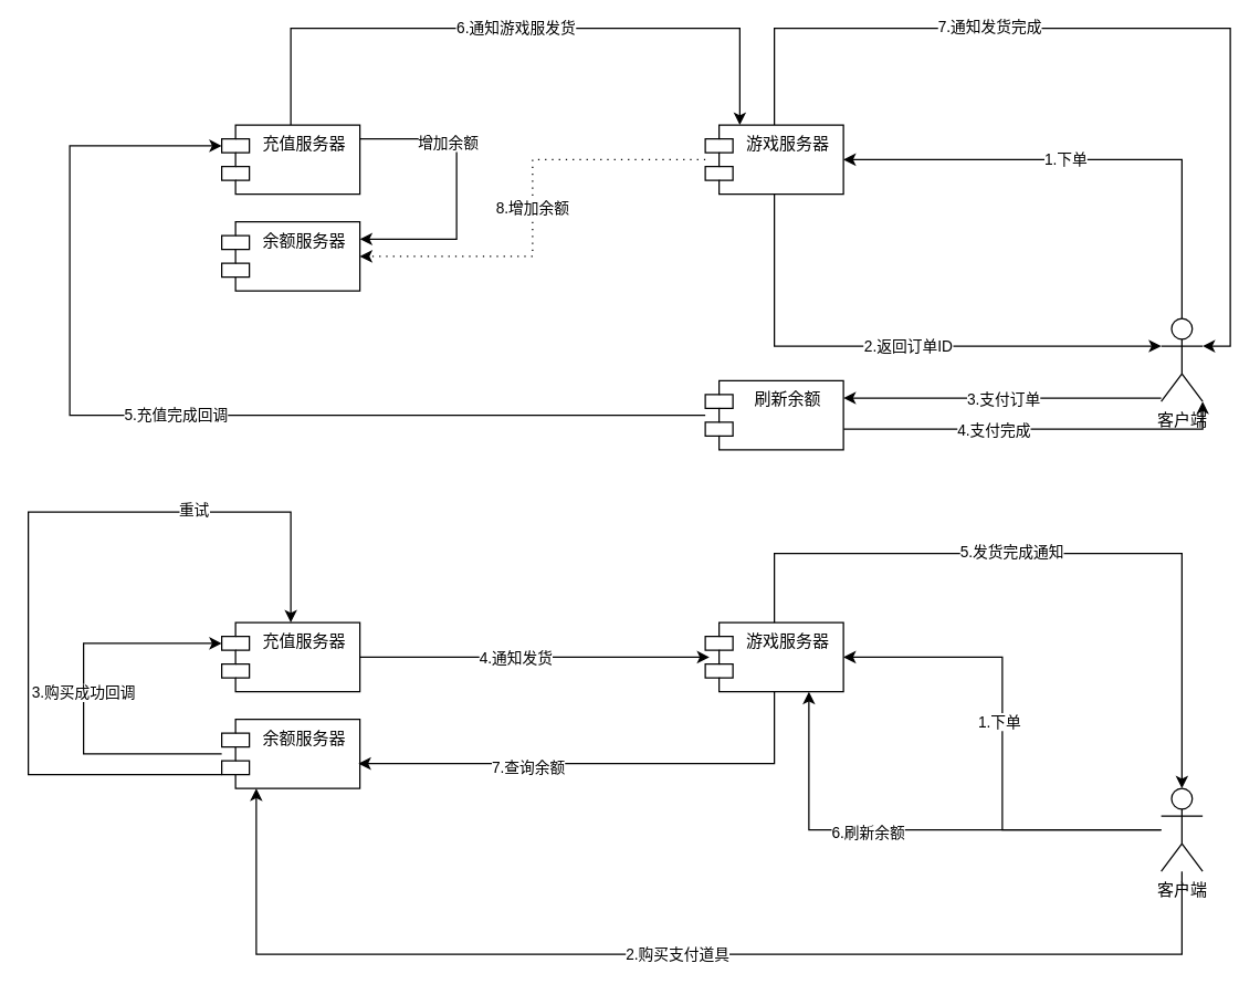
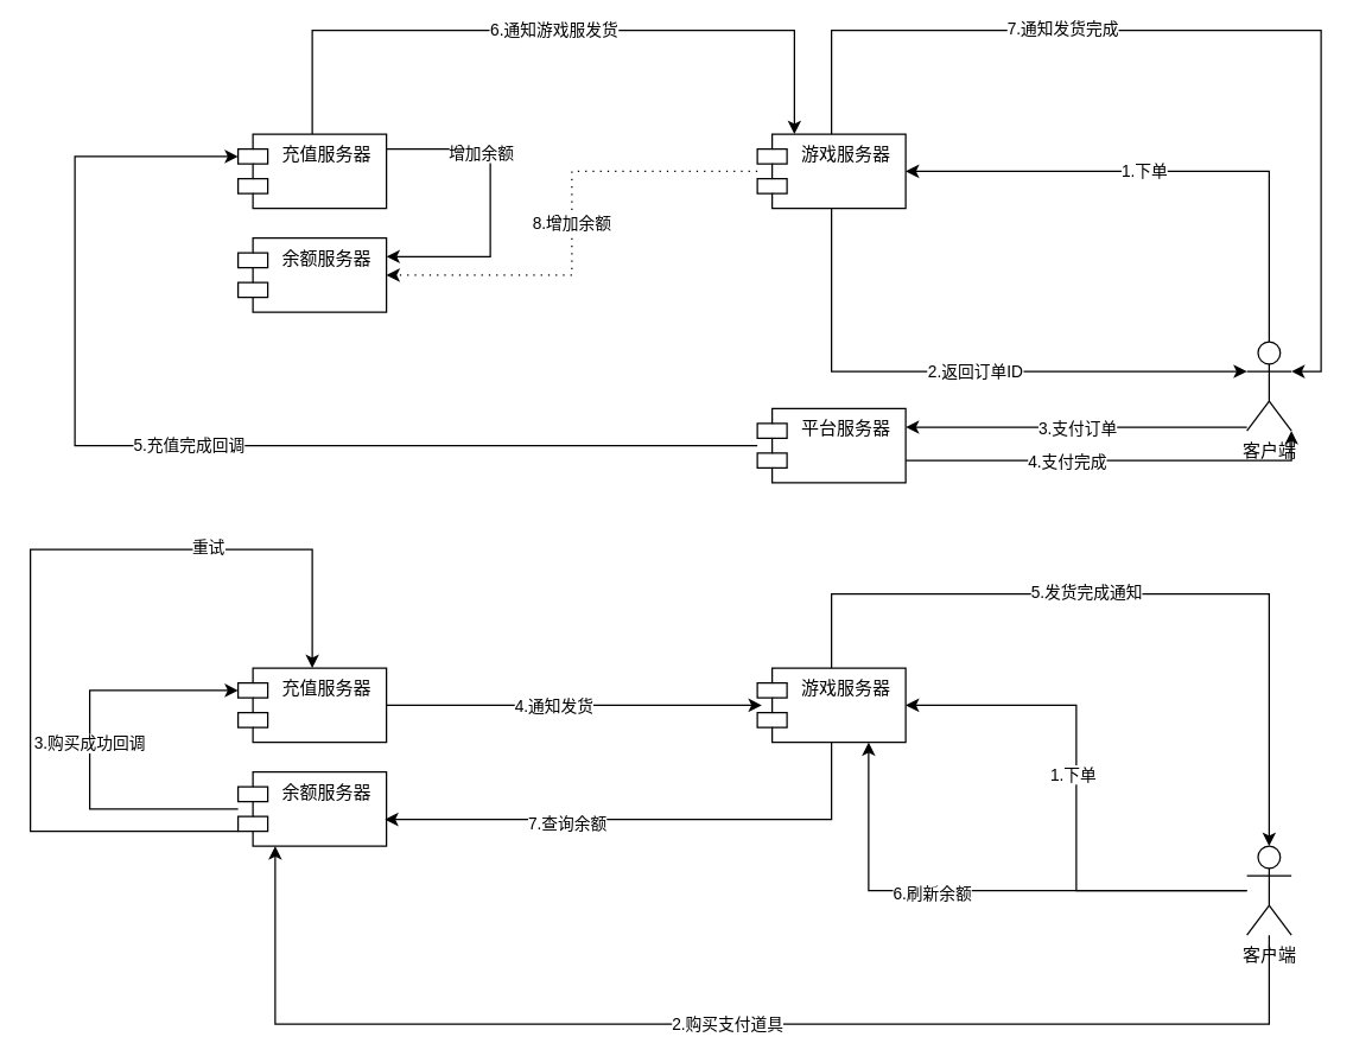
  <mxCell id="0" />
  <mxCell id="1" parent="0" />
  <mxCell id="2" value="6.通知游戏服发货" style="edgeStyle=orthogonalEdgeStyle;rounded=0;orthogonalLoop=1;jettySize=auto;html=1;entryX=0.25;entryY=0;entryDx=0;entryDy=0;" parent="1" source="5" target="12" edge="1"><mxGeometry relative="1" as="geometry"><Array as="points"><mxPoint x="210" y="20" /><mxPoint x="535" y="20" /></Array></mxGeometry></mxCell>
  <mxCell id="3" style="edgeStyle=orthogonalEdgeStyle;rounded=0;orthogonalLoop=1;jettySize=auto;html=1;entryX=1;entryY=0.25;entryDx=0;entryDy=0;" edge="1" parent="1" source="5" target="6"><mxGeometry relative="1" as="geometry"><Array as="points"><mxPoint x="330" y="100" /><mxPoint x="330" y="173" /></Array></mxGeometry></mxCell>
  <mxCell id="4" value="增加余额" style="edgeLabel;html=1;align=center;verticalAlign=middle;resizable=0;points=[];" vertex="1" connectable="0" parent="3"><mxGeometry x="-0.407" y="-2" relative="1" as="geometry"><mxPoint as="offset" /></mxGeometry></mxCell>
  <mxCell id="5" value="充值服务器" style="shape=module;align=left;spacingLeft=20;align=center;verticalAlign=top;" parent="1" vertex="1"><mxGeometry x="160" y="90" width="100" height="50" as="geometry" /></mxCell>
  <mxCell id="6" value="余额服务器" style="shape=module;align=left;spacingLeft=20;align=center;verticalAlign=top;" parent="1" vertex="1"><mxGeometry x="160" y="160" width="100" height="50" as="geometry" /></mxCell>
  <mxCell id="7" style="edgeStyle=orthogonalEdgeStyle;rounded=0;orthogonalLoop=1;jettySize=auto;html=1;entryX=0;entryY=0.333;entryDx=0;entryDy=0;entryPerimeter=0;" parent="1" source="12" target="17" edge="1"><mxGeometry relative="1" as="geometry"><Array as="points"><mxPoint x="560" y="250" /></Array></mxGeometry></mxCell>
  <mxCell id="8" value="2.返回订单ID" style="edgeLabel;html=1;align=center;verticalAlign=middle;resizable=0;points=[];" parent="7" vertex="1" connectable="0"><mxGeometry x="0.061" relative="1" as="geometry"><mxPoint as="offset" /></mxGeometry></mxCell>
  <mxCell id="9" style="edgeStyle=orthogonalEdgeStyle;rounded=0;orthogonalLoop=1;jettySize=auto;html=1;entryX=1;entryY=0.333;entryDx=0;entryDy=0;entryPerimeter=0;" parent="1" source="12" target="17" edge="1"><mxGeometry relative="1" as="geometry"><Array as="points"><mxPoint x="560" y="20" /><mxPoint x="890" y="20" /><mxPoint x="890" y="250" /></Array></mxGeometry></mxCell>
  <mxCell id="10" value="7.通知发货完成" style="edgeLabel;html=1;align=center;verticalAlign=middle;resizable=0;points=[];" parent="9" vertex="1" connectable="0"><mxGeometry x="-0.307" y="2" relative="1" as="geometry"><mxPoint as="offset" /></mxGeometry></mxCell>
  <mxCell id="11" value="8.增加余额" style="edgeStyle=orthogonalEdgeStyle;rounded=0;orthogonalLoop=1;jettySize=auto;html=1;entryX=1;entryY=0.5;entryDx=0;entryDy=0;dashed=1;dashPattern=1 4;" parent="1" source="12" target="6" edge="1"><mxGeometry relative="1" as="geometry" /></mxCell>
  <mxCell id="12" value="游戏服务器" style="shape=module;align=left;spacingLeft=20;align=center;verticalAlign=top;" parent="1" vertex="1"><mxGeometry x="510" y="90" width="100" height="50" as="geometry" /></mxCell>
  <mxCell id="13" style="edgeStyle=orthogonalEdgeStyle;rounded=0;orthogonalLoop=1;jettySize=auto;html=1;" parent="1" source="17" edge="1"><mxGeometry relative="1" as="geometry"><mxPoint x="610" y="115" as="targetPoint" /><Array as="points"><mxPoint x="855" y="115" /></Array></mxGeometry></mxCell>
  <mxCell id="14" value="1.下单" style="edgeLabel;html=1;align=center;verticalAlign=middle;resizable=0;points=[];" parent="13" vertex="1" connectable="0"><mxGeometry x="0.111" y="-1" relative="1" as="geometry"><mxPoint as="offset" /></mxGeometry></mxCell>
  <mxCell id="15" style="edgeStyle=orthogonalEdgeStyle;rounded=0;orthogonalLoop=1;jettySize=auto;html=1;entryX=1;entryY=0.25;entryDx=0;entryDy=0;" parent="1" source="17" target="21" edge="1"><mxGeometry relative="1" as="geometry"><Array as="points"><mxPoint x="725" y="288" /></Array></mxGeometry></mxCell>
  <mxCell id="16" value="3.支付订单" style="edgeLabel;html=1;align=center;verticalAlign=middle;resizable=0;points=[];" parent="15" vertex="1" connectable="0"><mxGeometry y="1" relative="1" as="geometry"><mxPoint as="offset" /></mxGeometry></mxCell>
  <mxCell id="17" value="客户端" style="shape=umlActor;verticalLabelPosition=bottom;verticalAlign=top;html=1;" parent="1" vertex="1"><mxGeometry x="840" y="230" width="30" height="60" as="geometry" /></mxCell>
  <mxCell id="18" style="edgeStyle=orthogonalEdgeStyle;rounded=0;orthogonalLoop=1;jettySize=auto;html=1;entryX=1;entryY=1;entryDx=0;entryDy=0;entryPerimeter=0;" parent="1" source="21" target="17" edge="1"><mxGeometry relative="1" as="geometry"><Array as="points"><mxPoint x="870" y="310" /></Array></mxGeometry></mxCell>
  <mxCell id="19" value="4.支付完成" style="edgeLabel;html=1;align=center;verticalAlign=middle;resizable=0;points=[];" parent="18" vertex="1" connectable="0"><mxGeometry x="-0.229" relative="1" as="geometry"><mxPoint as="offset" /></mxGeometry></mxCell>
  <mxCell id="20" value="5.充值完成回调" style="edgeStyle=orthogonalEdgeStyle;rounded=0;orthogonalLoop=1;jettySize=auto;html=1;entryX=0;entryY=0;entryDx=0;entryDy=15;entryPerimeter=0;" parent="1" source="21" target="5" edge="1"><mxGeometry relative="1" as="geometry"><Array as="points"><mxPoint x="50" y="300" /><mxPoint x="50" y="105" /></Array></mxGeometry></mxCell>
- <mxCell id="21" value="刷新余额" style="shape=module;align=left;spacingLeft=20;align=center;verticalAlign=top;" parent="1" vertex="1"><mxGeometry x="510" y="275" width="100" height="50" as="geometry" /></mxCell>
+ <mxCell id="21" value="平台服务器" style="shape=module;align=left;spacingLeft=20;align=center;verticalAlign=top;" parent="1" vertex="1"><mxGeometry x="510" y="275" width="100" height="50" as="geometry" /></mxCell>
  <mxCell id="22" style="edgeStyle=orthogonalEdgeStyle;rounded=0;orthogonalLoop=1;jettySize=auto;html=1;entryX=0.03;entryY=0.5;entryDx=0;entryDy=0;entryPerimeter=0;" parent="1" source="24" target="34" edge="1"><mxGeometry relative="1" as="geometry" /></mxCell>
  <mxCell id="23" value="4.通知发货" style="edgeLabel;html=1;align=center;verticalAlign=middle;resizable=0;points=[];" parent="22" vertex="1" connectable="0"><mxGeometry x="-0.115" relative="1" as="geometry"><mxPoint as="offset" /></mxGeometry></mxCell>
  <mxCell id="24" value="充值服务器" style="shape=module;align=left;spacingLeft=20;align=center;verticalAlign=top;" parent="1" vertex="1"><mxGeometry x="160" y="450" width="100" height="50" as="geometry" /></mxCell>
  <mxCell id="25" style="edgeStyle=orthogonalEdgeStyle;rounded=0;orthogonalLoop=1;jettySize=auto;html=1;entryX=0;entryY=0;entryDx=0;entryDy=15;entryPerimeter=0;" parent="1" source="29" target="24" edge="1"><mxGeometry relative="1" as="geometry"><mxPoint x="150" y="470" as="targetPoint" /><Array as="points"><mxPoint x="60" y="545" /><mxPoint x="60" y="465" /></Array></mxGeometry></mxCell>
  <mxCell id="26" value="3.购买成功回调" style="edgeLabel;html=1;align=center;verticalAlign=middle;resizable=0;points=[];" parent="25" vertex="1" connectable="0"><mxGeometry x="0.036" y="1" relative="1" as="geometry"><mxPoint as="offset" /></mxGeometry></mxCell>
  <mxCell id="27" style="edgeStyle=orthogonalEdgeStyle;rounded=0;orthogonalLoop=1;jettySize=auto;html=1;entryX=0.5;entryY=0;entryDx=0;entryDy=0;" edge="1" parent="1" source="29" target="24"><mxGeometry relative="1" as="geometry"><Array as="points"><mxPoint x="20" y="560" /><mxPoint x="20" y="370" /><mxPoint x="210" y="370" /></Array></mxGeometry></mxCell>
  <mxCell id="28" value="重试" style="edgeLabel;html=1;align=center;verticalAlign=middle;resizable=0;points=[];" vertex="1" connectable="0" parent="27"><mxGeometry x="0.497" y="2" relative="1" as="geometry"><mxPoint as="offset" /></mxGeometry></mxCell>
  <mxCell id="29" value="余额服务器" style="shape=module;align=left;spacingLeft=20;align=center;verticalAlign=top;" parent="1" vertex="1"><mxGeometry x="160" y="520" width="100" height="50" as="geometry" /></mxCell>
  <mxCell id="30" style="edgeStyle=orthogonalEdgeStyle;rounded=0;orthogonalLoop=1;jettySize=auto;html=1;" parent="1" source="34" target="40" edge="1"><mxGeometry relative="1" as="geometry"><Array as="points"><mxPoint x="560" y="400" /><mxPoint x="855" y="400" /></Array></mxGeometry></mxCell>
  <mxCell id="31" value="5.发货完成通知" style="edgeLabel;html=1;align=center;verticalAlign=middle;resizable=0;points=[];" parent="30" vertex="1" connectable="0"><mxGeometry x="-0.142" y="2" relative="1" as="geometry"><mxPoint as="offset" /></mxGeometry></mxCell>
  <mxCell id="32" style="edgeStyle=orthogonalEdgeStyle;rounded=0;orthogonalLoop=1;jettySize=auto;html=1;entryX=0.99;entryY=0.64;entryDx=0;entryDy=0;entryPerimeter=0;" parent="1" source="34" target="29" edge="1"><mxGeometry relative="1" as="geometry"><Array as="points"><mxPoint x="560" y="552" /></Array></mxGeometry></mxCell>
  <mxCell id="33" value="7.查询余额" style="edgeLabel;html=1;align=center;verticalAlign=middle;resizable=0;points=[];" parent="32" vertex="1" connectable="0"><mxGeometry x="0.309" y="2" relative="1" as="geometry"><mxPoint as="offset" /></mxGeometry></mxCell>
  <mxCell id="34" value="游戏服务器" style="shape=module;align=left;spacingLeft=20;align=center;verticalAlign=top;" parent="1" vertex="1"><mxGeometry x="510" y="450" width="100" height="50" as="geometry" /></mxCell>
  <mxCell id="35" style="edgeStyle=orthogonalEdgeStyle;rounded=0;orthogonalLoop=1;jettySize=auto;html=1;entryX=1;entryY=0.5;entryDx=0;entryDy=0;" parent="1" source="40" target="34" edge="1"><mxGeometry relative="1" as="geometry" /></mxCell>
  <mxCell id="36" value="1.下单" style="edgeLabel;html=1;align=center;verticalAlign=middle;resizable=0;points=[];" parent="35" vertex="1" connectable="0"><mxGeometry x="0.093" y="3" relative="1" as="geometry"><mxPoint as="offset" /></mxGeometry></mxCell>
  <mxCell id="37" value="2.购买支付道具" style="edgeStyle=orthogonalEdgeStyle;rounded=0;orthogonalLoop=1;jettySize=auto;html=1;entryX=0.25;entryY=1;entryDx=0;entryDy=0;" parent="1" source="40" target="29" edge="1"><mxGeometry relative="1" as="geometry"><Array as="points"><mxPoint x="855" y="690" /><mxPoint x="185" y="690" /></Array></mxGeometry></mxCell>
  <mxCell id="38" style="edgeStyle=orthogonalEdgeStyle;rounded=0;orthogonalLoop=1;jettySize=auto;html=1;entryX=0.75;entryY=1;entryDx=0;entryDy=0;" parent="1" source="40" target="34" edge="1"><mxGeometry relative="1" as="geometry"><Array as="points"><mxPoint x="585" y="600" /></Array></mxGeometry></mxCell>
  <mxCell id="39" value="6.刷新余额" style="edgeLabel;html=1;align=center;verticalAlign=middle;resizable=0;points=[];" parent="38" vertex="1" connectable="0"><mxGeometry x="0.201" y="1" relative="1" as="geometry"><mxPoint as="offset" /></mxGeometry></mxCell>
  <mxCell id="40" value="客户端" style="shape=umlActor;verticalLabelPosition=bottom;verticalAlign=top;html=1;" parent="1" vertex="1"><mxGeometry x="840" y="570" width="30" height="60" as="geometry" /></mxCell>
